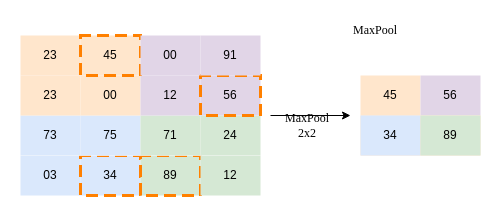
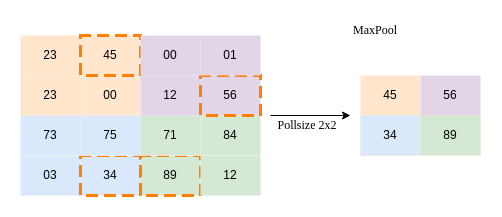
  <mxCell id="0" />
  <mxCell id="1" parent="0" />
  <mxCell id="2" value="" style="shape=table;html=1;whiteSpace=wrap;startSize=0;container=1;collapsible=0;childLayout=tableLayout;strokeColor=none;" vertex="1" parent="1"><mxGeometry x="20" y="155" width="240" height="40" as="geometry" /></mxCell>
  <mxCell id="3" value="" style="shape=partialRectangle;html=1;whiteSpace=wrap;collapsible=0;dropTarget=0;pointerEvents=0;top=0;left=0;bottom=0;right=0;points=[[0,0.5],[1,0.5]];portConstraint=eastwest;" vertex="1" parent="2"><mxGeometry width="240" height="40" as="geometry" /></mxCell>
  <mxCell id="4" value="03" style="shape=partialRectangle;html=1;whiteSpace=wrap;connectable=0;overflow=hidden;fillColor=#dae8fc;top=0;left=0;bottom=0;right=0;strokeColor=#6c8ebf;" vertex="1" parent="3"><mxGeometry width="60" height="40" as="geometry" /></mxCell>
  <mxCell id="5" value="34" style="shape=partialRectangle;html=1;whiteSpace=wrap;connectable=0;overflow=hidden;fillColor=#dae8fc;top=1;left=1;bottom=1;right=1;strokeWidth=3;strokeColor=#FF8000;dashed=1;" vertex="1" parent="3"><mxGeometry x="60" width="60" height="40" as="geometry" /></mxCell>
  <mxCell id="6" value="89" style="shape=partialRectangle;html=1;whiteSpace=wrap;connectable=0;overflow=hidden;fillColor=#d5e8d4;top=1;left=1;bottom=1;right=1;strokeWidth=3;strokeColor=#FF8000;dashed=1;" vertex="1" parent="3"><mxGeometry x="120" width="60" height="40" as="geometry" /></mxCell>
  <mxCell id="7" value="12" style="shape=partialRectangle;html=1;whiteSpace=wrap;connectable=0;overflow=hidden;fillColor=#d5e8d4;top=0;left=0;bottom=0;right=0;strokeColor=none;" vertex="1" parent="3"><mxGeometry x="180" width="60" height="40" as="geometry" /></mxCell>
  <mxCell id="8" value="" style="group;" vertex="1" connectable="0" parent="1"><mxGeometry x="360" y="75" width="120" height="80" as="geometry" /></mxCell>
  <mxCell id="9" value="45" style="shape=partialRectangle;html=1;whiteSpace=wrap;connectable=0;overflow=hidden;fillColor=#ffe6cc;top=0;left=0;bottom=0;right=0;strokeColor=#d79b00;" vertex="1" parent="8"><mxGeometry width="60" height="40" as="geometry" /></mxCell>
  <mxCell id="10" value="56" style="shape=partialRectangle;html=1;whiteSpace=wrap;connectable=0;overflow=hidden;fillColor=#e1d5e7;top=0;left=0;bottom=0;right=0;strokeColor=#9673a6;" vertex="1" parent="8"><mxGeometry x="60" width="60" height="40" as="geometry" /></mxCell>
  <mxCell id="11" value="" style="shape=table;html=1;whiteSpace=wrap;startSize=0;container=1;collapsible=0;childLayout=tableLayout;fillColor=#ffe6cc;strokeColor=none;" vertex="1" parent="8"><mxGeometry y="40" width="120" height="40" as="geometry" /></mxCell>
  <mxCell id="12" value="" style="shape=partialRectangle;html=1;whiteSpace=wrap;collapsible=0;dropTarget=0;pointerEvents=0;fillColor=none;top=0;left=0;bottom=0;right=0;points=[[0,0.5],[1,0.5]];portConstraint=eastwest;" vertex="1" parent="11"><mxGeometry width="120" height="40" as="geometry" /></mxCell>
  <mxCell id="13" value="34" style="shape=partialRectangle;html=1;whiteSpace=wrap;connectable=0;overflow=hidden;fillColor=#dae8fc;top=0;left=0;bottom=0;right=0;strokeColor=#6c8ebf;" vertex="1" parent="12"><mxGeometry width="60" height="40" as="geometry" /></mxCell>
  <mxCell id="14" value="89" style="shape=partialRectangle;html=1;whiteSpace=wrap;connectable=0;overflow=hidden;fillColor=#d5e8d4;top=0;left=0;bottom=0;right=0;strokeColor=#82b366;" vertex="1" parent="12"><mxGeometry x="60" width="60" height="40" as="geometry" /></mxCell>
  <mxCell id="15" value="" style="shape=table;html=1;whiteSpace=wrap;startSize=0;container=1;collapsible=0;childLayout=tableLayout;strokeColor=none;" vertex="1" parent="1"><mxGeometry x="20" y="115" width="240" height="40" as="geometry" /></mxCell>
  <mxCell id="16" value="" style="shape=partialRectangle;html=1;whiteSpace=wrap;collapsible=0;dropTarget=0;pointerEvents=0;top=0;left=0;bottom=0;right=0;points=[[0,0.5],[1,0.5]];portConstraint=eastwest;" vertex="1" parent="15"><mxGeometry width="240" height="40" as="geometry" /></mxCell>
  <mxCell id="17" value="73" style="shape=partialRectangle;html=1;whiteSpace=wrap;connectable=0;overflow=hidden;fillColor=#dae8fc;top=0;left=0;bottom=0;right=0;strokeColor=#6c8ebf;" vertex="1" parent="16"><mxGeometry width="60" height="40" as="geometry" /></mxCell>
  <mxCell id="18" value="75" style="shape=partialRectangle;html=1;whiteSpace=wrap;connectable=0;overflow=hidden;fillColor=#dae8fc;top=1;left=1;bottom=1;right=1;strokeWidth=3;dashed=1;strokeColor=none;" vertex="1" parent="16"><mxGeometry x="60" width="60" height="40" as="geometry" /></mxCell>
  <mxCell id="19" value="71" style="shape=partialRectangle;html=1;whiteSpace=wrap;connectable=0;overflow=hidden;fillColor=#d5e8d4;top=1;left=1;bottom=1;right=1;strokeWidth=3;dashed=1;strokeColor=none;" vertex="1" parent="16"><mxGeometry x="120" width="60" height="40" as="geometry" /></mxCell>
- <mxCell id="20" value="24" style="shape=partialRectangle;html=1;whiteSpace=wrap;connectable=0;overflow=hidden;fillColor=#d5e8d4;top=0;left=0;bottom=0;right=0;strokeColor=#82b366;" vertex="1" parent="16"><mxGeometry x="180" width="60" height="40" as="geometry" /></mxCell>
+ <mxCell id="20" value="84" style="shape=partialRectangle;html=1;whiteSpace=wrap;connectable=0;overflow=hidden;fillColor=#d5e8d4;top=0;left=0;bottom=0;right=0;strokeColor=#82b366;" vertex="1" parent="16"><mxGeometry x="180" width="60" height="40" as="geometry" /></mxCell>
  <mxCell id="21" value="" style="group;" vertex="1" connectable="0" parent="1"><mxGeometry x="20" y="75" width="240" height="40" as="geometry" /></mxCell>
  <mxCell id="22" value="23" style="shape=partialRectangle;html=1;whiteSpace=wrap;connectable=0;overflow=hidden;fillColor=#ffe6cc;top=0;left=0;bottom=0;right=0;strokeColor=none;" vertex="1" parent="21"><mxGeometry width="60" height="40" as="geometry" /></mxCell>
  <mxCell id="23" value="00" style="shape=partialRectangle;html=1;whiteSpace=wrap;connectable=0;overflow=hidden;fillColor=#ffe6cc;top=1;left=1;bottom=1;right=1;strokeWidth=3;dashed=1;strokeColor=none;" vertex="1" parent="21"><mxGeometry x="60" width="60" height="40" as="geometry" /></mxCell>
  <mxCell id="24" value="12" style="shape=partialRectangle;html=1;whiteSpace=wrap;connectable=0;overflow=hidden;fillColor=#e1d5e7;top=0;left=0;bottom=0;right=0;strokeColor=none;" vertex="1" parent="21"><mxGeometry x="120" width="60" height="40" as="geometry" /></mxCell>
  <mxCell id="25" value="56" style="shape=partialRectangle;html=1;whiteSpace=wrap;connectable=0;overflow=hidden;fillColor=#e1d5e7;top=1;left=1;bottom=1;right=1;strokeWidth=3;dashed=1;strokeColor=#FF8000;" vertex="1" parent="21"><mxGeometry x="180" width="60" height="40" as="geometry" /></mxCell>
  <mxCell id="26" value="" style="group;" vertex="1" connectable="0" parent="1"><mxGeometry x="20" y="35" width="240" height="40" as="geometry" /></mxCell>
  <mxCell id="27" value="23" style="shape=partialRectangle;html=1;whiteSpace=wrap;connectable=0;overflow=hidden;fillColor=#ffe6cc;top=1;left=1;bottom=0;right=0;strokeColor=none;" vertex="1" parent="26"><mxGeometry width="60" height="40" as="geometry" /></mxCell>
  <mxCell id="28" value="45" style="shape=partialRectangle;html=1;whiteSpace=wrap;connectable=0;overflow=hidden;fillColor=#ffe6cc;top=1;left=1;bottom=1;right=1;strokeWidth=3;dashed=1;strokeColor=#FF8000;" vertex="1" parent="26"><mxGeometry x="60" width="60" height="40" as="geometry" /></mxCell>
  <mxCell id="29" value="00" style="shape=partialRectangle;html=1;whiteSpace=wrap;connectable=0;overflow=hidden;fillColor=#e1d5e7;top=0;left=0;bottom=0;right=0;strokeColor=none;" vertex="1" parent="26"><mxGeometry x="120" width="60" height="40" as="geometry" /></mxCell>
- <mxCell id="30" value="91" style="shape=partialRectangle;html=1;whiteSpace=wrap;connectable=0;overflow=hidden;fillColor=#e1d5e7;top=1;left=1;bottom=1;right=1;strokeWidth=3;dashed=1;strokeColor=none;" vertex="1" parent="26"><mxGeometry x="180" width="60" height="40" as="geometry" /></mxCell>
+ <mxCell id="30" value="01" style="shape=partialRectangle;html=1;whiteSpace=wrap;connectable=0;overflow=hidden;fillColor=#e1d5e7;top=1;left=1;bottom=1;right=1;strokeWidth=3;dashed=1;strokeColor=none;" vertex="1" parent="26"><mxGeometry x="180" width="60" height="40" as="geometry" /></mxCell>
  <mxCell id="31" value="" style="endArrow=classic;html=1;" edge="1" parent="1"><mxGeometry width="50" height="50" relative="1" as="geometry"><mxPoint x="270" y="115" as="sourcePoint" /><mxPoint x="350" y="115" as="targetPoint" /></mxGeometry></mxCell>
  <mxCell id="32" value="&lt;font face=&quot;Iwona&quot;&gt;MaxPool&lt;/font&gt;" style="text;html=1;strokeColor=none;fillColor=none;align=center;verticalAlign=middle;whiteSpace=wrap;rounded=0;dashed=1;" vertex="1" parent="1"><mxGeometry x="355" y="20" width="40" height="20" as="geometry" /></mxCell>
- <mxCell id="33" value="&lt;font face=&quot;Iwona&quot;&gt;MaxPool 2x2&lt;/font&gt;" style="text;html=1;strokeColor=none;fillColor=none;align=center;verticalAlign=middle;whiteSpace=wrap;rounded=0;dashed=1;" vertex="1" parent="1"><mxGeometry x="274" y="115" width="66" height="20" as="geometry" /></mxCell>
+ <mxCell id="33" value="&lt;font face=&quot;Iwona&quot;&gt;Pollsize 2x2&lt;/font&gt;" style="text;html=1;strokeColor=none;fillColor=none;align=center;verticalAlign=middle;whiteSpace=wrap;rounded=0;dashed=1;" vertex="1" parent="1"><mxGeometry x="274" y="115" width="66" height="20" as="geometry" /></mxCell>
